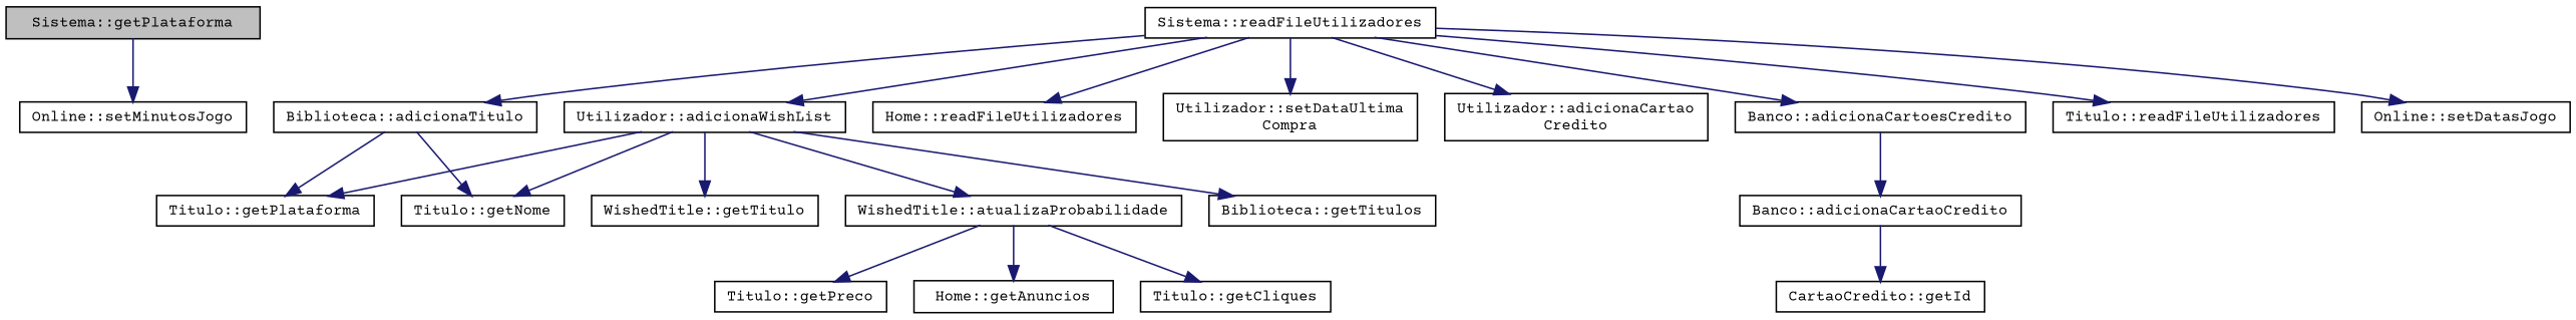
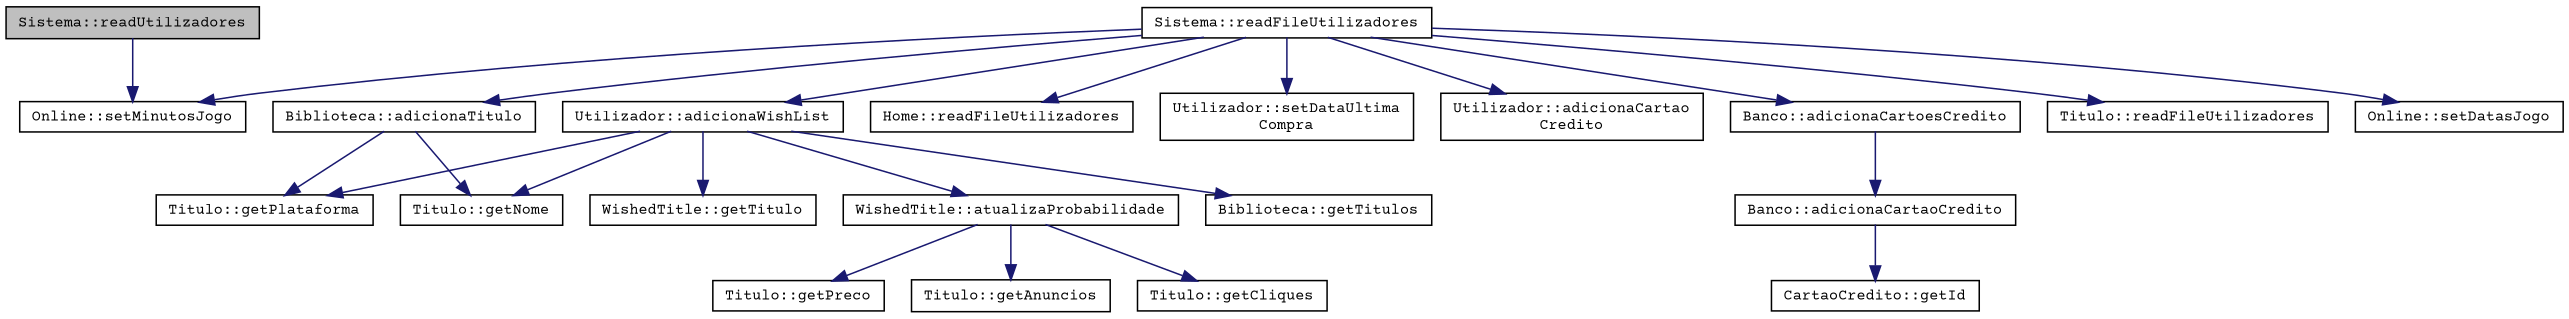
  digraph {
    fontname="Courier Prime"
    rankdir=TB
    node [color=black fillcolor=white fontname="Courier Prime" fontsize=10 shape=record style=filled]
    edge [color=midnightblue fontname="Courier Prime" fontsize=10 labelfontname=Helvetica labelfontsize=10 style=solid]
-   n1 [fillcolor=grey75 fontcolor=black height=0.2 label="Sistema::getPlataforma" width=0.4]
+   n1 [fillcolor=grey75 fontcolor=black height=0.2 label="Sistema::readUtilizadores" width=0.4]
    n2 [height=0.2 label="Online::setMinutosJogo" width=0.4]
    n3 [height=0.2 label="Sistema::readFileUtilizadores" width=0.4]
    n4 [height=0.2 label="Banco::adicionaCartoesCredito" width=0.4]
    n5 [height=0.2 label="Titulo::readFileUtilizadores" width=0.4]
    n6 [height=0.2 label="Online::setDatasJogo" width=0.4]
    n7 [height=0.2 label="Biblioteca::adicionaTitulo" width=0.4]
    n8 [height=0.2 label="Home::readFileUtilizadores" width=0.4]
    n9 [height=0.2 label="Utilizador::setDataUltima\lCompra" width=0.4]
    n10 [height=0.2 label="Utilizador::adicionaCartao\lCredito" width=0.4]
    n11 [height=0.2 label="Utilizador::adicionaWishList" width=0.4]
    n12 [height=0.2 label="Banco::adicionaCartaoCredito" width=0.4]
    n13 [height=0.2 label="Titulo::getNome" width=0.4]
    n14 [height=0.2 label="Titulo::getPlataforma" width=0.4]
    n15 [height=0.2 label="WishedTitle::atualizaProbabilidade" width=0.4]
    n16 [height=0.2 label="Biblioteca::getTitulos" width=0.4]
    n17 [height=0.2 label="WishedTitle::getTitulo" width=0.4]
    n18 [height=0.2 label="CartaoCredito::getId" width=0.4]
-   n19 [height=0.2 label="Home::getAnuncios" width=0.4]
+   n19 [height=0.2 label="Titulo::getAnuncios" width=0.4]
    n20 [height=0.2 label="Titulo::getCliques" width=0.4]
    n21 [height=0.2 label="Titulo::getPreco" width=0.4]
    n1 -> n2
+   n3 -> n2
    n3 -> n4
    n3 -> n5
    n3 -> n6
    n3 -> n7
    n3 -> n8
    n3 -> n9
    n3 -> n10
    n3 -> n11
    n4 -> n12
    n7 -> n13
    n7 -> n14
    n11 -> n13
    n11 -> n14
    n11 -> n15
    n11 -> n16
    n11 -> n17
    n12 -> n18
    n15 -> n19
    n15 -> n20
    n15 -> n21
  }
